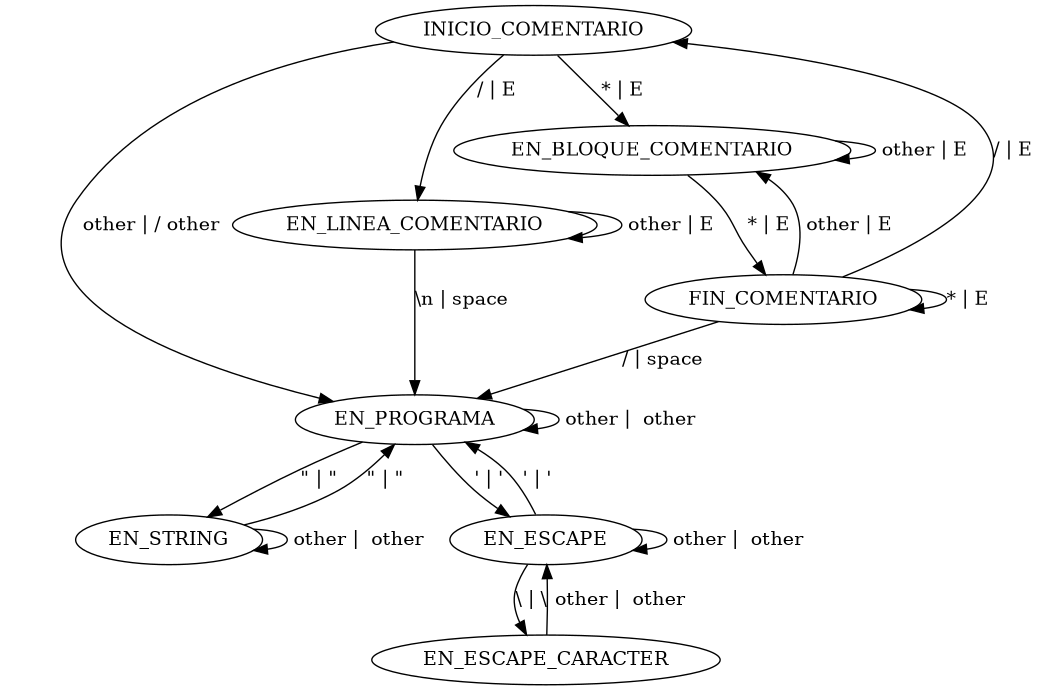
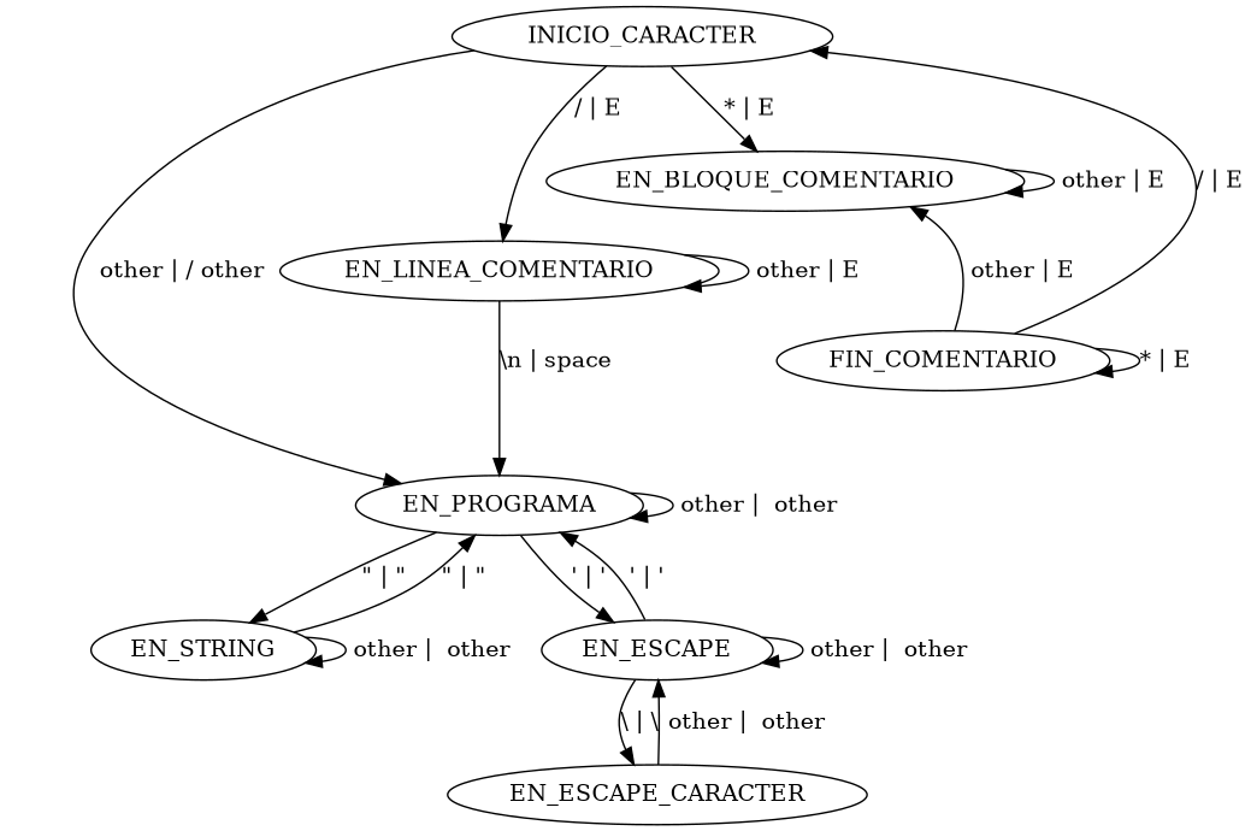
  digraph {
    EN_PROGRAMA
    EN_STRING
    n3 [label=EN_ESCAPE]
-   INICIO_COMENTARIO
+   INICIO_COMENTARIO [label=INICIO_CARACTER]
    EN_LINEA_COMENTARIO
    EN_BLOQUE_COMENTARIO
    EN_ESCAPE_CARACTER
    FIN_COMENTARIO
    EN_PROGRAMA -> EN_PROGRAMA [label=" other |  other"]
    EN_PROGRAMA -> EN_STRING [label="\" | \""]
    EN_PROGRAMA -> n3 [label="' | '"]
    EN_STRING -> EN_PROGRAMA [label="\" | \""]
    EN_STRING -> EN_STRING [label=" other |  other"]
    n3 -> EN_PROGRAMA [label="' | '"]
    n3 -> n3 [label=" other |  other"]
    n3 -> EN_ESCAPE_CARACTER [label="\\ | \\"]
    INICIO_COMENTARIO -> EN_PROGRAMA [label=" other | / other"]
    INICIO_COMENTARIO -> EN_LINEA_COMENTARIO [label="/ | E"]
    INICIO_COMENTARIO -> EN_BLOQUE_COMENTARIO [label="* | E"]
    EN_LINEA_COMENTARIO -> EN_PROGRAMA [label="\\n | space"]
    EN_LINEA_COMENTARIO -> EN_LINEA_COMENTARIO [label=" other | E"]
    EN_BLOQUE_COMENTARIO -> EN_BLOQUE_COMENTARIO [label=" other | E"]
-   EN_BLOQUE_COMENTARIO -> FIN_COMENTARIO [label="* | E"]
    EN_ESCAPE_CARACTER -> n3 [label=" other |  other"]
-   FIN_COMENTARIO -> EN_PROGRAMA [label="/ | space"]
    FIN_COMENTARIO -> INICIO_COMENTARIO [label="/ | E"]
    FIN_COMENTARIO -> EN_BLOQUE_COMENTARIO [label=" other | E"]
    FIN_COMENTARIO -> FIN_COMENTARIO [label="* | E"]
  }
